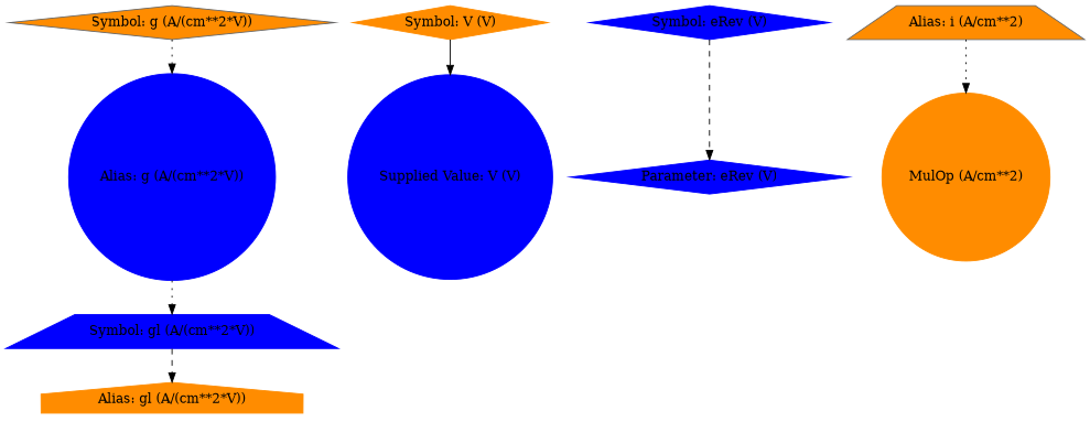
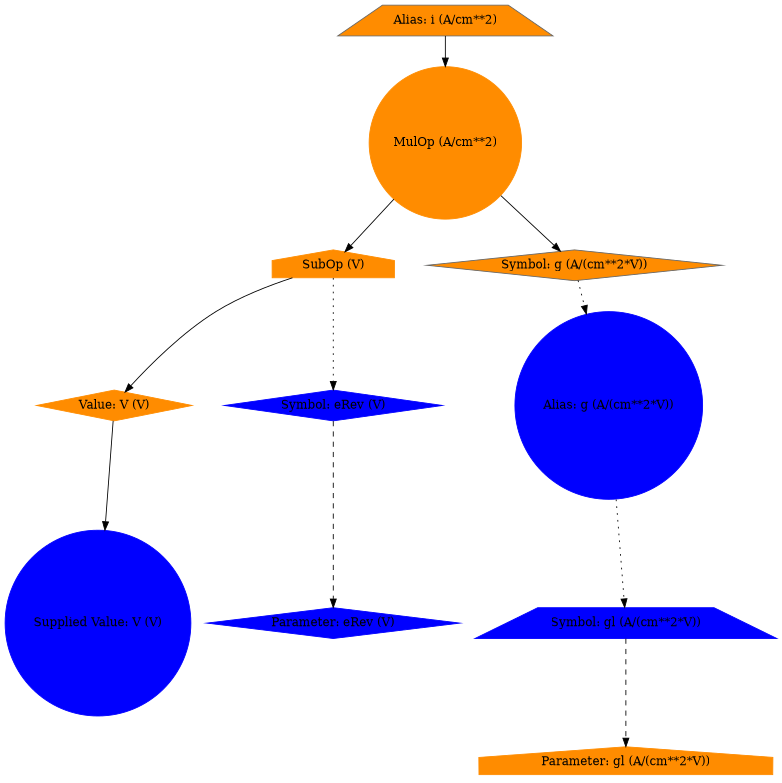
  digraph {
    fontname="DejaVu Serif"
    node [color=blue fontname="DejaVu Serif" shape=diamond style=filled]
    edge [fontname="DejaVu Serif" style=solid]
-   n1 [color=darkorange label="Alias: gl (A/(cm**2*V))" shape=house]
+   n1 [color=darkorange label="Parameter: gl (A/(cm**2*V))" shape=house]
    n2 [label="Symbol: gl (A/(cm**2*V))" shape=trapezium]
    n3 [label="Alias: g (A/(cm**2*V))" shape=circle]
    n4 [label="Supplied Value: V (V)" shape=circle]
-   n5 [color=darkorange label="Symbol: V (V)"]
+   n5 [color=darkorange label="Value: V (V)"]
    n6 [label="Parameter: eRev (V)"]
    n7 [label="Symbol: eRev (V)"]
+   n8 [color=darkorange label="SubOp (V)" shape=house]
    n9 [color=gray40 fillcolor=darkorange label="Symbol: g (A/(cm**2*V))"]
    n10 [color=darkorange label="MulOp (A/cm**2)" shape=circle]
    n11 [color=gray40 fillcolor=darkorange label="Alias: i (A/cm**2)" shape=trapezium]
    n2 -> n1 [style=dashed]
    n3 -> n2 [style=dotted]
    n5 -> n4
    n7 -> n6 [style=dashed]
+   n8 -> n5
+   n8 -> n7 [style=dotted]
    n9 -> n3 [style=dotted]
-   n11 -> n10 [style=dotted]
+   n10 -> n8
+   n10 -> n9
+   n11 -> n10
  }
